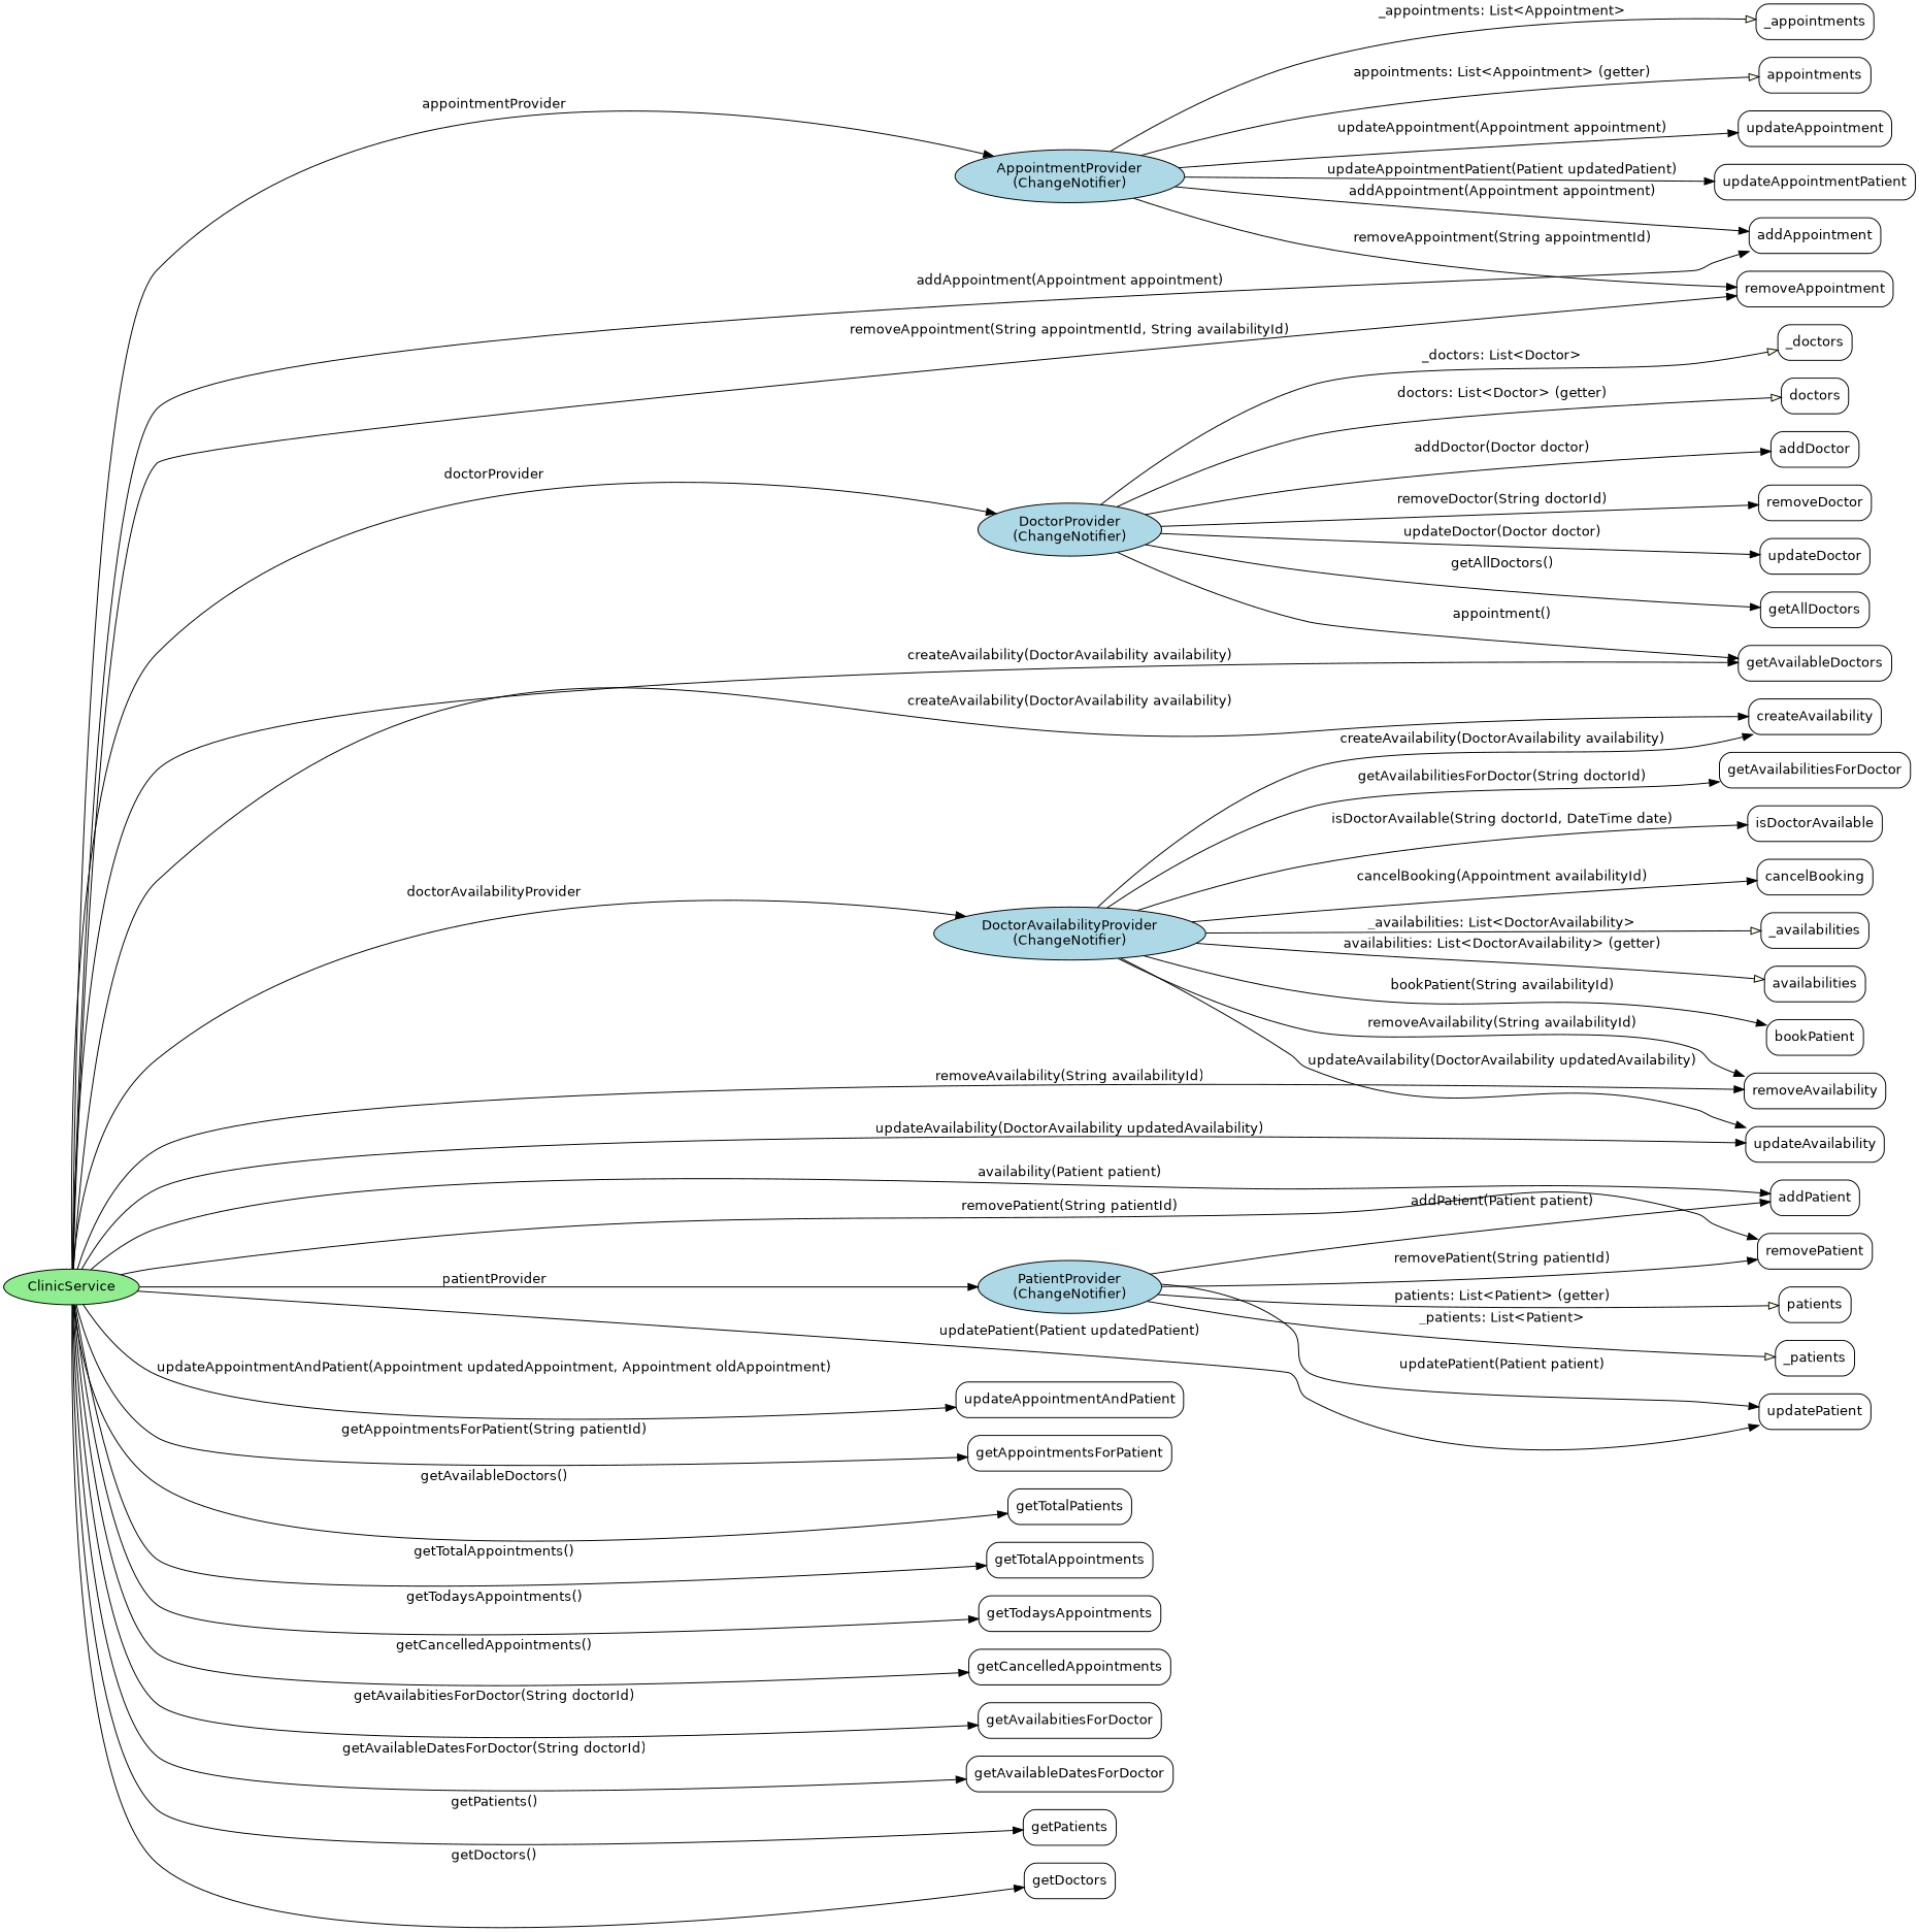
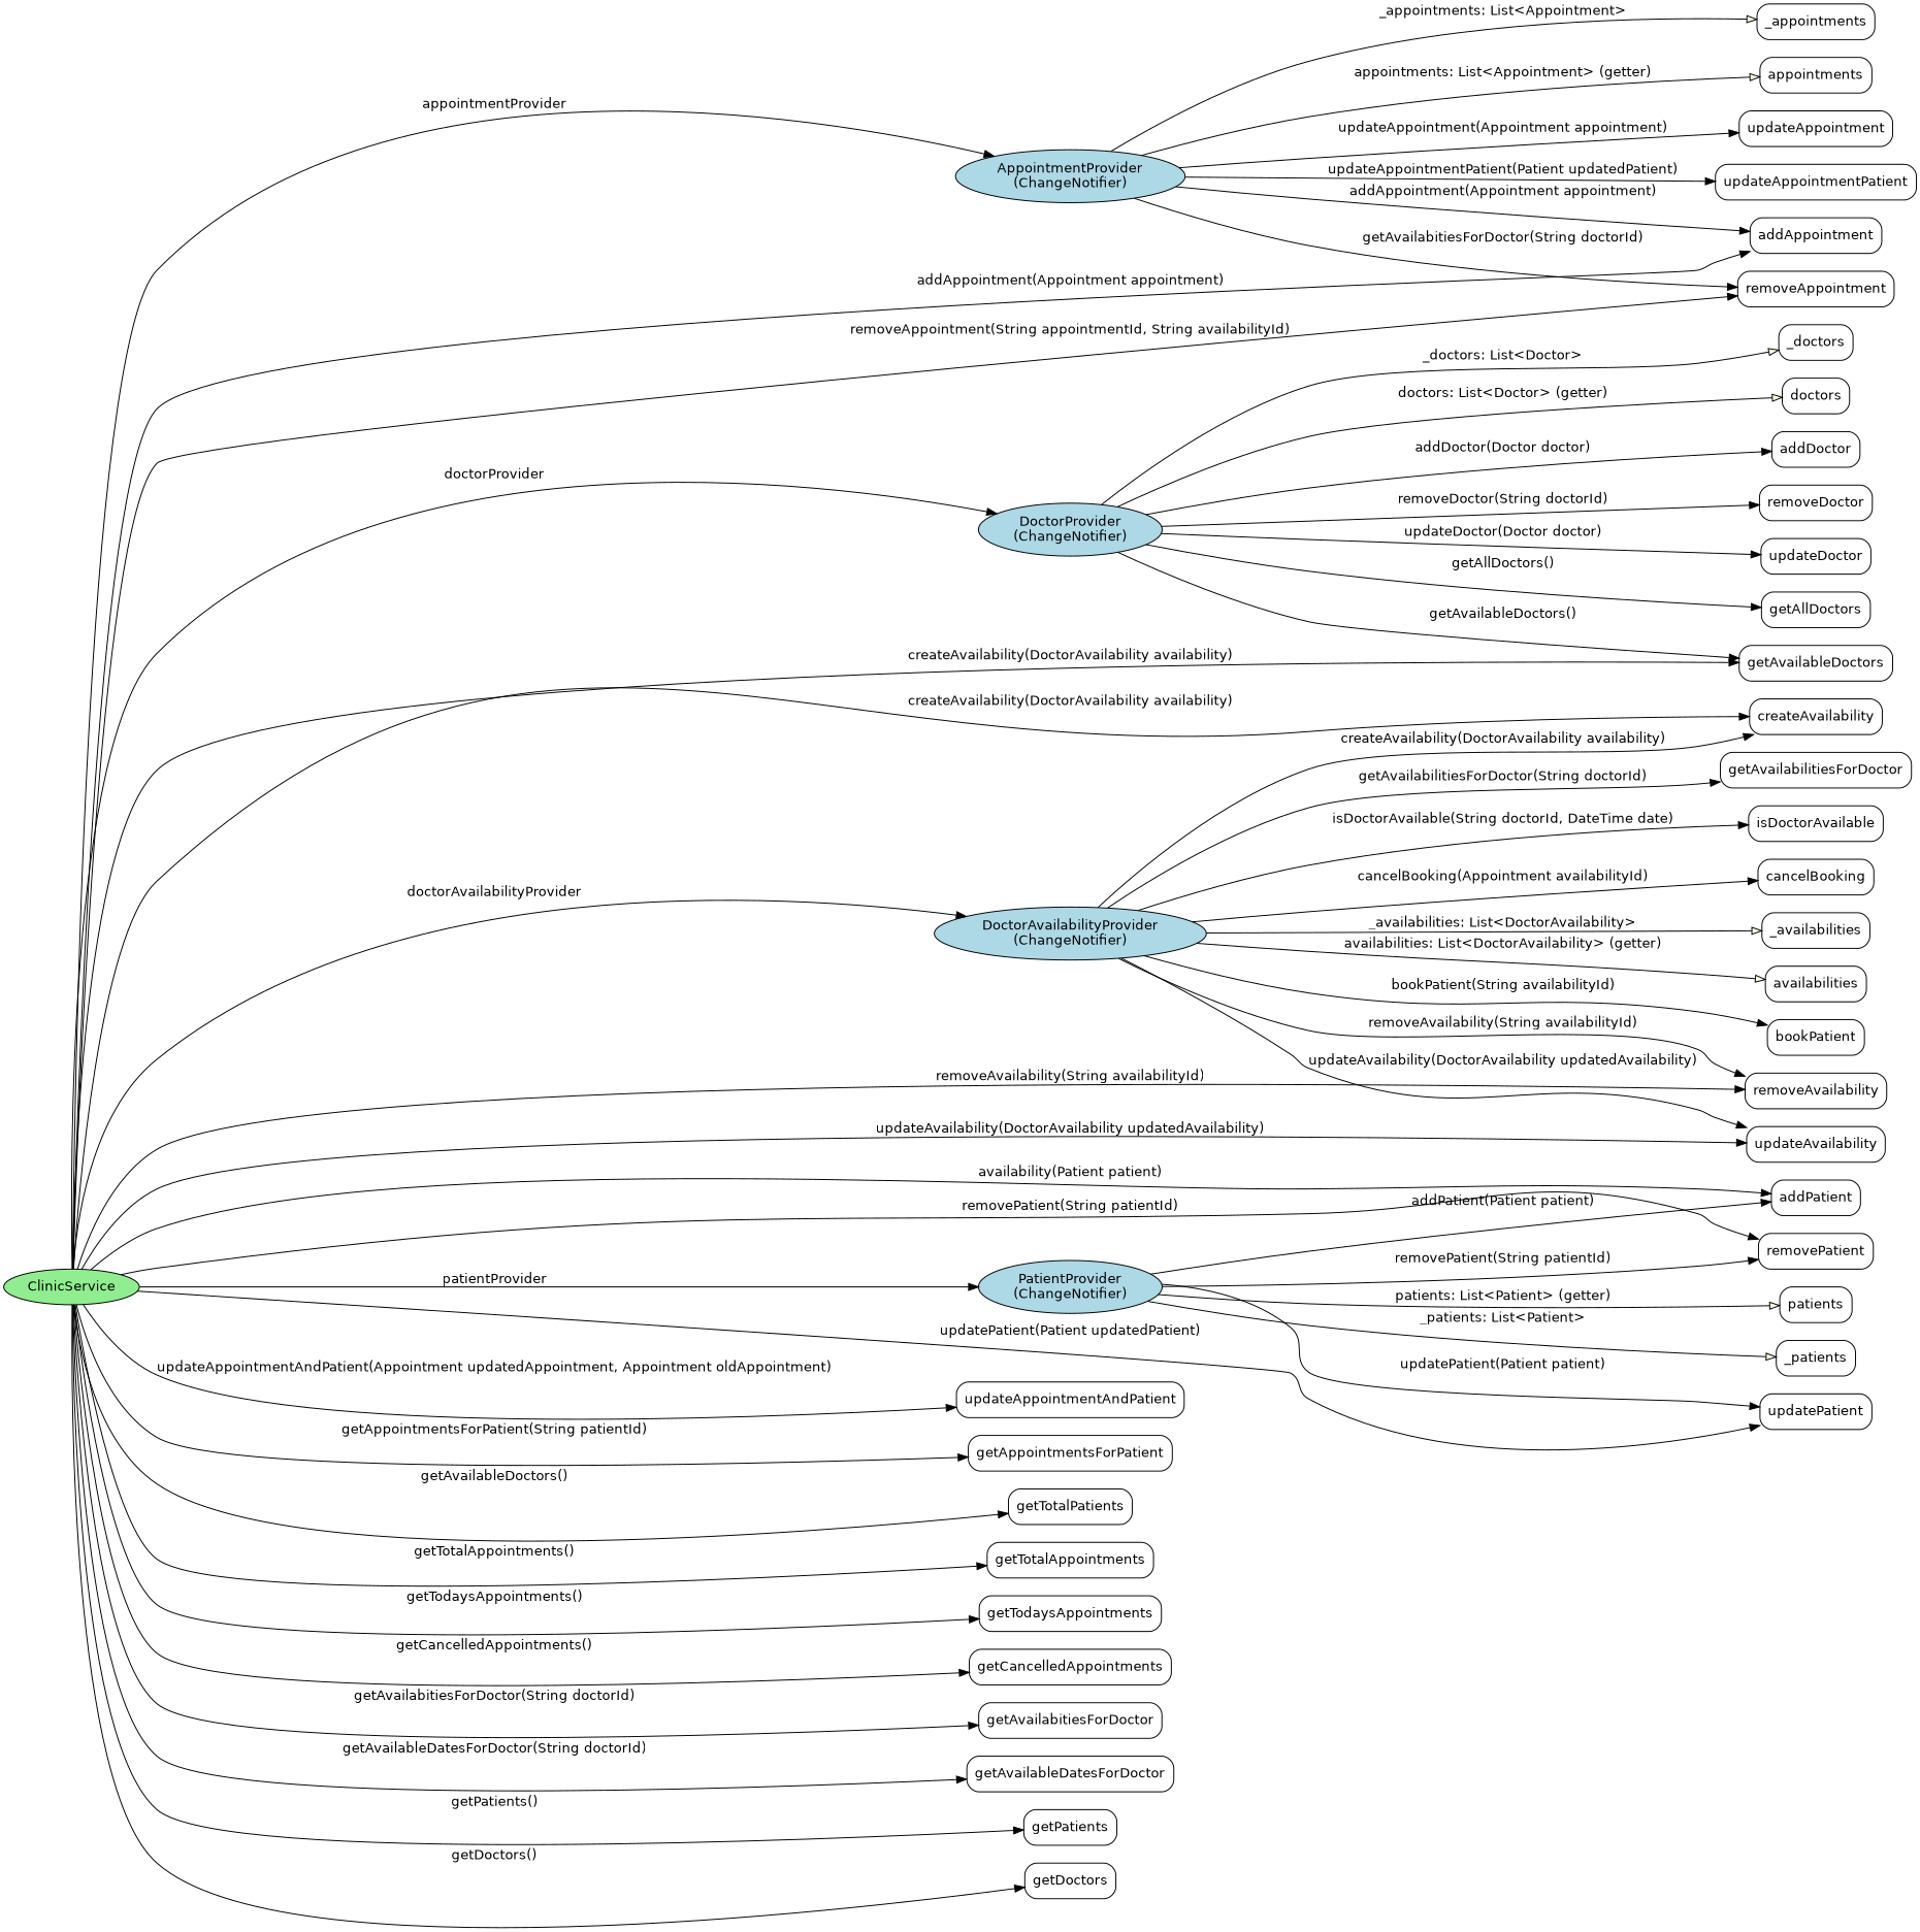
  digraph {
    fontname="DejaVu Sans"
    rankdir=LR
    node [fontname="DejaVu Sans" shape=box style=rounded]
    edge [fontname="DejaVu Sans"]
    n1 [fillcolor=lightblue label="AppointmentProvider\n(ChangeNotifier)" shape=ellipse style=filled]
    _appointments
    appointments
    addAppointment
    removeAppointment
    updateAppointment
    updateAppointmentPatient
    n8 [fillcolor=lightblue label="DoctorProvider\n(ChangeNotifier)" shape=ellipse style=filled]
    _doctors
    doctors
    addDoctor
    removeDoctor
    updateDoctor
    getAllDoctors
    getAvailableDoctors
    n16 [fillcolor=lightblue label="DoctorAvailabilityProvider\n(ChangeNotifier)" shape=ellipse style=filled]
    _availabilities
    availabilities
    createAvailability
    removeAvailability
    updateAvailability
    getAvailabilitiesForDoctor
    isDoctorAvailable
    cancelBooking
    bookPatient
    n26 [fillcolor=lightblue label="PatientProvider\n(ChangeNotifier)" shape=ellipse style=filled]
    _patients
    patients
    addPatient
    removePatient
    updatePatient
    n32 [fillcolor=lightgreen label=ClinicService shape=ellipse style=filled]
    updateAppointmentAndPatient
    getAppointmentsForPatient
    getTotalPatients
    getTotalAppointments
    getTodaysAppointments
    getCancelledAppointments
    getAvailabitiesForDoctor
    getAvailableDatesForDoctor
    getPatients
    getDoctors
    n1 -> _appointments [fillcolor=lightyellow label="_appointments: List<Appointment>" style=filled]
    n1 -> appointments [fillcolor=lightyellow label="appointments: List<Appointment> (getter)" style=filled]
    n1 -> addAppointment [label="addAppointment(Appointment appointment)"]
-   n1 -> removeAppointment [label="removeAppointment(String appointmentId)"]
+   n1 -> removeAppointment [label="getAvailabitiesForDoctor(String doctorId)"]
    n1 -> updateAppointment [label="updateAppointment(Appointment appointment)"]
    n1 -> updateAppointmentPatient [label="updateAppointmentPatient(Patient updatedPatient)"]
    n8 -> _doctors [fillcolor=lightyellow label="_doctors: List<Doctor>" style=filled]
    n8 -> doctors [fillcolor=lightyellow label="doctors: List<Doctor> (getter)" style=filled]
    n8 -> addDoctor [label="addDoctor(Doctor doctor)"]
    n8 -> removeDoctor [label="removeDoctor(String doctorId)"]
    n8 -> updateDoctor [label="updateDoctor(Doctor doctor)"]
    n8 -> getAllDoctors [label="getAllDoctors()"]
-   n8 -> getAvailableDoctors [label="appointment()"]
+   n8 -> getAvailableDoctors [label="getAvailableDoctors()"]
    n16 -> _availabilities [fillcolor=lightyellow label="_availabilities: List<DoctorAvailability>" style=filled]
    n16 -> availabilities [fillcolor=lightyellow label="availabilities: List<DoctorAvailability> (getter)" style=filled]
    n16 -> createAvailability [label="createAvailability(DoctorAvailability availability)"]
    n16 -> removeAvailability [label="removeAvailability(String availabilityId)"]
    n16 -> updateAvailability [label="updateAvailability(DoctorAvailability updatedAvailability)"]
    n16 -> getAvailabilitiesForDoctor [label="getAvailabilitiesForDoctor(String doctorId)"]
    n16 -> isDoctorAvailable [label="isDoctorAvailable(String doctorId, DateTime date)"]
    n16 -> cancelBooking [label="cancelBooking(Appointment availabilityId)"]
    n16 -> bookPatient [label="bookPatient(String availabilityId)"]
    n26 -> _patients [fillcolor=lightyellow label="_patients: List<Patient>" style=filled]
    n26 -> patients [fillcolor=lightyellow label="patients: List<Patient> (getter)" style=filled]
    n26 -> addPatient [label="addPatient(Patient patient)"]
    n26 -> removePatient [label="removePatient(String patientId)"]
    n26 -> updatePatient [label="updatePatient(Patient patient)"]
    n32 -> n1 [label=appointmentProvider]
    n32 -> addAppointment [label="addAppointment(Appointment appointment)"]
    n32 -> removeAppointment [label="removeAppointment(String appointmentId, String availabilityId)"]
    n32 -> n8 [label=doctorProvider]
    n32 -> getAvailableDoctors [label="createAvailability(DoctorAvailability availability)"]
    n32 -> n16 [label=doctorAvailabilityProvider]
    n32 -> createAvailability [label="createAvailability(DoctorAvailability availability)"]
    n32 -> removeAvailability [label="removeAvailability(String availabilityId)"]
    n32 -> updateAvailability [label="updateAvailability(DoctorAvailability updatedAvailability)"]
    n32 -> n26 [label=patientProvider]
    n32 -> addPatient [label="availability(Patient patient)"]
    n32 -> removePatient [label="removePatient(String patientId)"]
    n32 -> updatePatient [label="updatePatient(Patient updatedPatient)"]
    n32 -> updateAppointmentAndPatient [label="updateAppointmentAndPatient(Appointment updatedAppointment, Appointment oldAppointment)"]
    n32 -> getAppointmentsForPatient [label="getAppointmentsForPatient(String patientId)"]
    n32 -> getTotalPatients [label="getAvailableDoctors()"]
    n32 -> getTotalAppointments [label="getTotalAppointments()"]
    n32 -> getTodaysAppointments [label="getTodaysAppointments()"]
    n32 -> getCancelledAppointments [label="getCancelledAppointments()"]
    n32 -> getAvailabitiesForDoctor [label="getAvailabitiesForDoctor(String doctorId)"]
    n32 -> getAvailableDatesForDoctor [label="getAvailableDatesForDoctor(String doctorId)"]
    n32 -> getPatients [label="getPatients()"]
    n32 -> getDoctors [label="getDoctors()"]
  }
